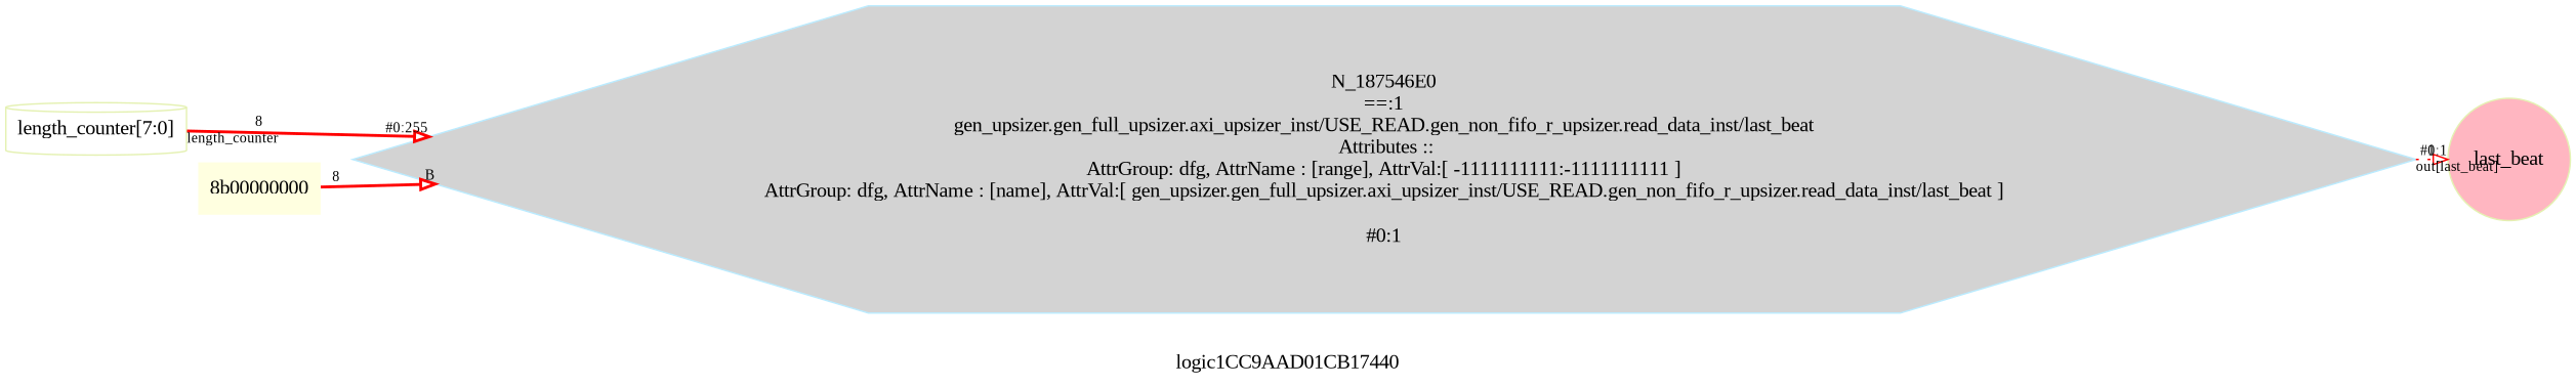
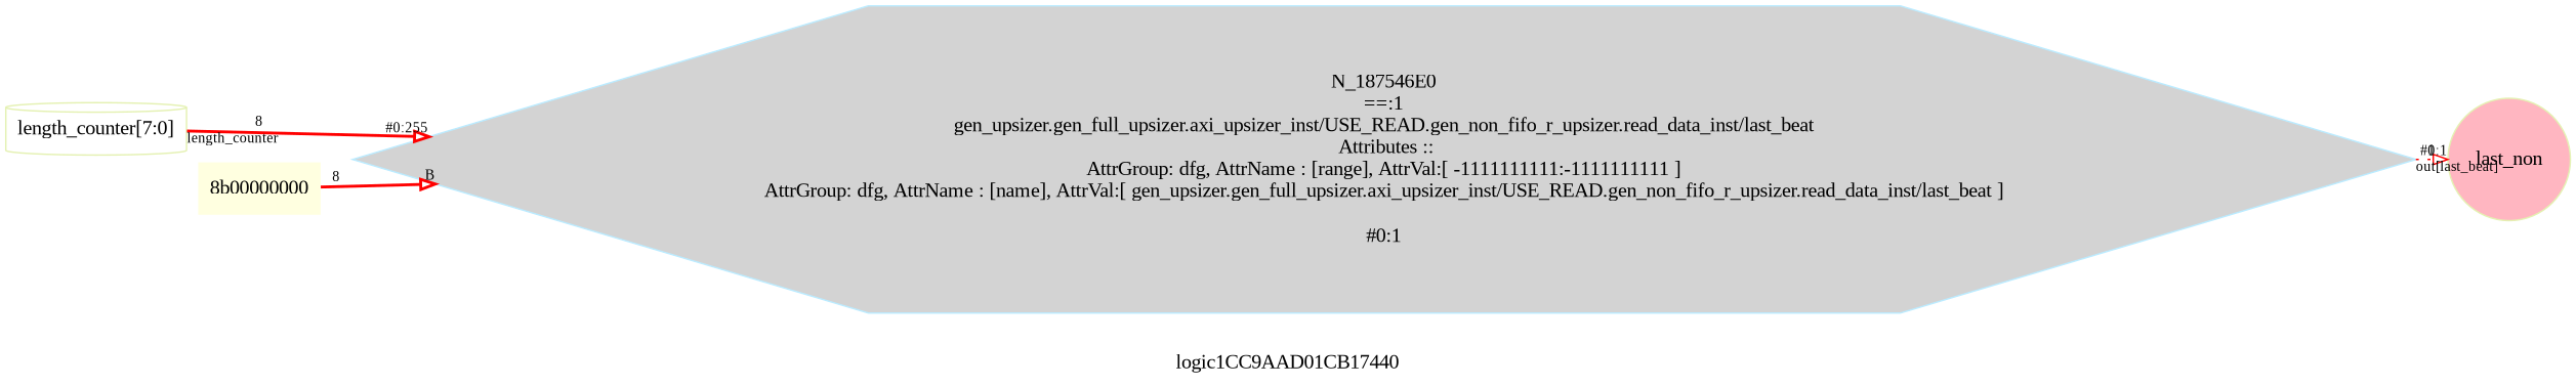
  digraph {
    label=logic1CC9AAD01CB17440
    ranksep=0.1
    splines=true
    rankdir=LR
    fontname="Liberation Serif"
    node [color="#e4f1b2" fontname="Liberation Serif" style=filled]
    edge [color="#ff0000" fontname="Liberation Serif" fontsize=10 style=bold arrowhead=onormal]
    n1 [label="length_counter[7:0]" shape=cylinder fillcolor=white]
-   n2 [label=last_beat shape=circle fillcolor=lightpink]
+   n2 [label=last_non shape=circle fillcolor=lightpink]
    n3 [color="#bbebff" label="N_187546E0\n==:1\ngen_upsizer.gen_full_upsizer.axi_upsizer_inst/USE_READ.gen_non_fifo_r_upsizer.read_data_inst/last_beat\n Attributes ::\nAttrGroup: dfg, AttrName : [range], AttrVal:[ -1111111111:-1111111111 ]\nAttrGroup: dfg, AttrName : [name], AttrVal:[ gen_upsizer.gen_full_upsizer.axi_upsizer_inst/USE_READ.gen_non_fifo_r_upsizer.read_data_inst/last_beat ]\n\n#0:1\n" fillcolor=lightgrey shape=hexagon]
    n4 [color="#f1f1b2" label="8b00000000" shape=plaintext fillcolor=lightyellow]
    subgraph sub_1 {
      rank=source
      n1
    }
    subgraph sub_2 {
      rank=sink
      n2
    }
    n1 -> n3 [headlabel="#0:255" label=8 taillabel=length_counter]
    n3 -> n2 [headlabel="#0:1" label=1 taillabel="out[last_beat]" style=dotted]
    n4 -> n3 [headlabel=B label=8]
  }
